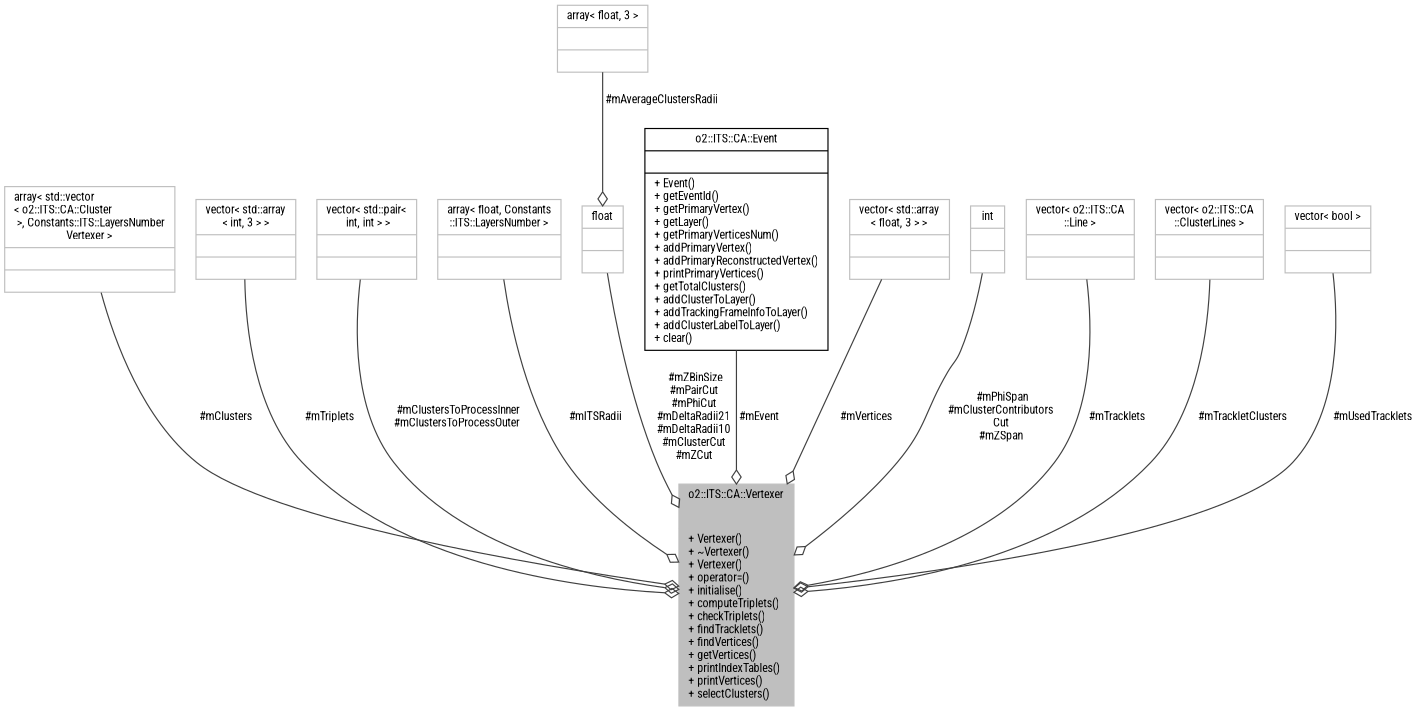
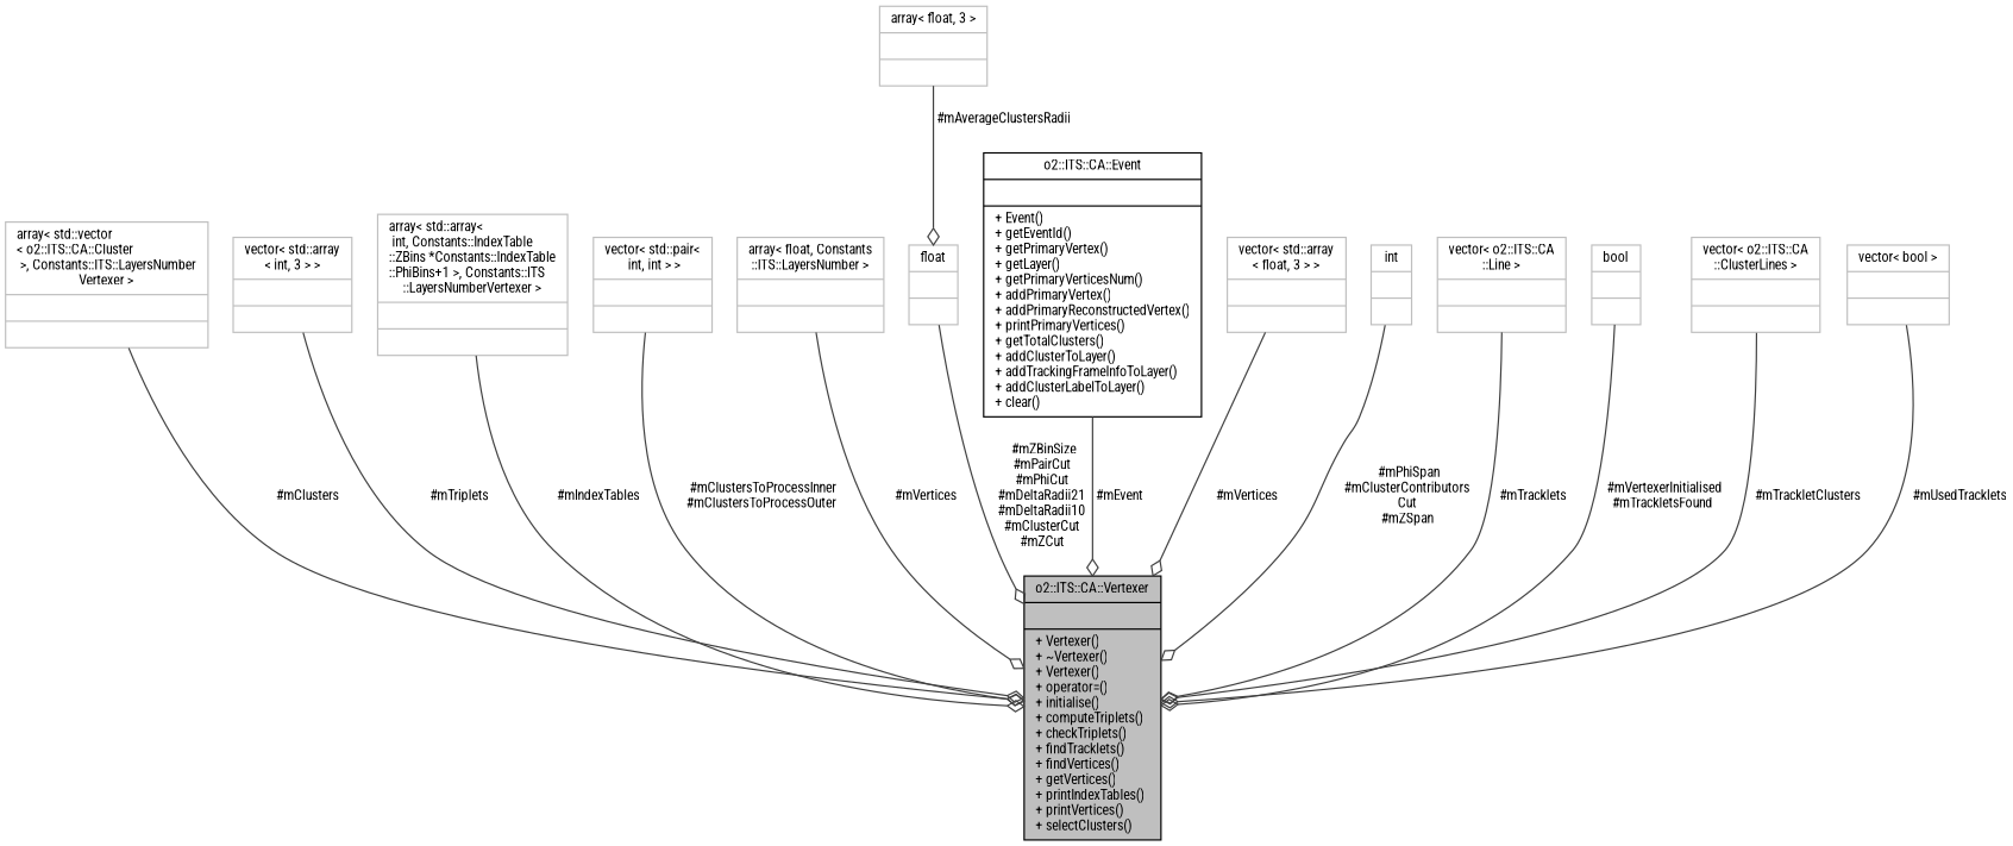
  digraph {
    fontname="Roboto Condensed"
    node [color=grey75 fontname="Roboto Condensed" fontsize=10 shape=record]
    edge [arrowhead=odiamond color=grey25 fontname="Roboto Condensed" fontsize=10 labelfontname=Helvetica labelfontsize=10 style=solid]
-   n1 [fillcolor=grey75 fontcolor=black height=0.2 label="{o2::ITS::CA::Vertexer\n||+ Vertexer()\l+ ~Vertexer()\l+ Vertexer()\l+ operator=()\l+ initialise()\l+ computeTriplets()\l+ checkTriplets()\l+ findTracklets()\l+ findVertices()\l+ getVertices()\l+ printIndexTables()\l+ printVertices()\l+ selectClusters()\l}" style=filled width=0.4]
+   n1 [color=black fillcolor=grey75 fontcolor=black height=0.2 label="{o2::ITS::CA::Vertexer\n||+ Vertexer()\l+ ~Vertexer()\l+ Vertexer()\l+ operator=()\l+ initialise()\l+ computeTriplets()\l+ checkTriplets()\l+ findTracklets()\l+ findVertices()\l+ getVertices()\l+ printIndexTables()\l+ printVertices()\l+ selectClusters()\l}" style=filled width=0.4]
    n2 [height=0.2 label="{array\< std::vector\l\< o2::ITS::CA::Cluster\l \>, Constants::ITS::LayersNumber\lVertexer \>\n||}" width=0.4]
    n3 [height=0.2 label="{vector\< std::array\l\< int, 3 \> \>\n||}" width=0.4]
+   n4 [height=0.2 label="{array\< std::array\<\l int, Constants::IndexTable\l::ZBins *Constants::IndexTable\l::PhiBins+1 \>, Constants::ITS\l::LayersNumberVertexer \>\n||}" width=0.4]
    n5 [height=0.2 label="{vector\< std::pair\<\l int, int \> \>\n||}" width=0.4]
    n6 [height=0.2 label="{array\< float, Constants\l::ITS::LayersNumber \>\n||}" width=0.4]
    n7 [height=0.2 label="{float\n||}" width=0.4]
    n8 [color=black height=0.2 label="{o2::ITS::CA::Event\n||+ Event()\l+ getEventId()\l+ getPrimaryVertex()\l+ getLayer()\l+ getPrimaryVerticesNum()\l+ addPrimaryVertex()\l+ addPrimaryReconstructedVertex()\l+ printPrimaryVertices()\l+ getTotalClusters()\l+ addClusterToLayer()\l+ addTrackingFrameInfoToLayer()\l+ addClusterLabelToLayer()\l+ clear()\l}" width=0.4]
    n9 [height=0.2 label="{vector\< std::array\l\< float, 3 \> \>\n||}" width=0.4]
    n10 [height=0.2 label="{int\n||}" width=0.4]
    n11 [height=0.2 label="{vector\< o2::ITS::CA\l::Line \>\n||}" width=0.4]
+   n12 [height=0.2 label="{bool\n||}" width=0.4]
    n13 [height=0.2 label="{array\< float, 3 \>\n||}" width=0.4]
    n14 [height=0.2 label="{vector\< o2::ITS::CA\l::ClusterLines \>\n||}" width=0.4]
    n15 [height=0.2 label="{vector\< bool \>\n||}" width=0.4]
    n2 -> n1 [label=" #mClusters"]
    n3 -> n1 [label=" #mTriplets"]
+   n4 -> n1 [label=" #mIndexTables"]
    n5 -> n1 [label=" #mClustersToProcessInner\n#mClustersToProcessOuter"]
-   n6 -> n1 [label=" #mITSRadii"]
+   n6 -> n1 [label=" #mVertices"]
    n7 -> n1 [label=" #mZBinSize\n#mPairCut\n#mPhiCut\n#mDeltaRadii21\n#mDeltaRadii10\n#mClusterCut\n#mZCut"]
    n8 -> n1 [label=" #mEvent"]
    n9 -> n1 [label=" #mVertices"]
    n10 -> n1 [label=" #mPhiSpan\n#mClusterContributors\lCut\n#mZSpan"]
    n11 -> n1 [label=" #mTracklets"]
+   n12 -> n1 [label=" #mVertexerInitialised\n#mTrackletsFound"]
    n13 -> n7 [label=" #mAverageClustersRadii"]
    n14 -> n1 [label=" #mTrackletClusters"]
    n15 -> n1 [label=" #mUsedTracklets"]
  }
